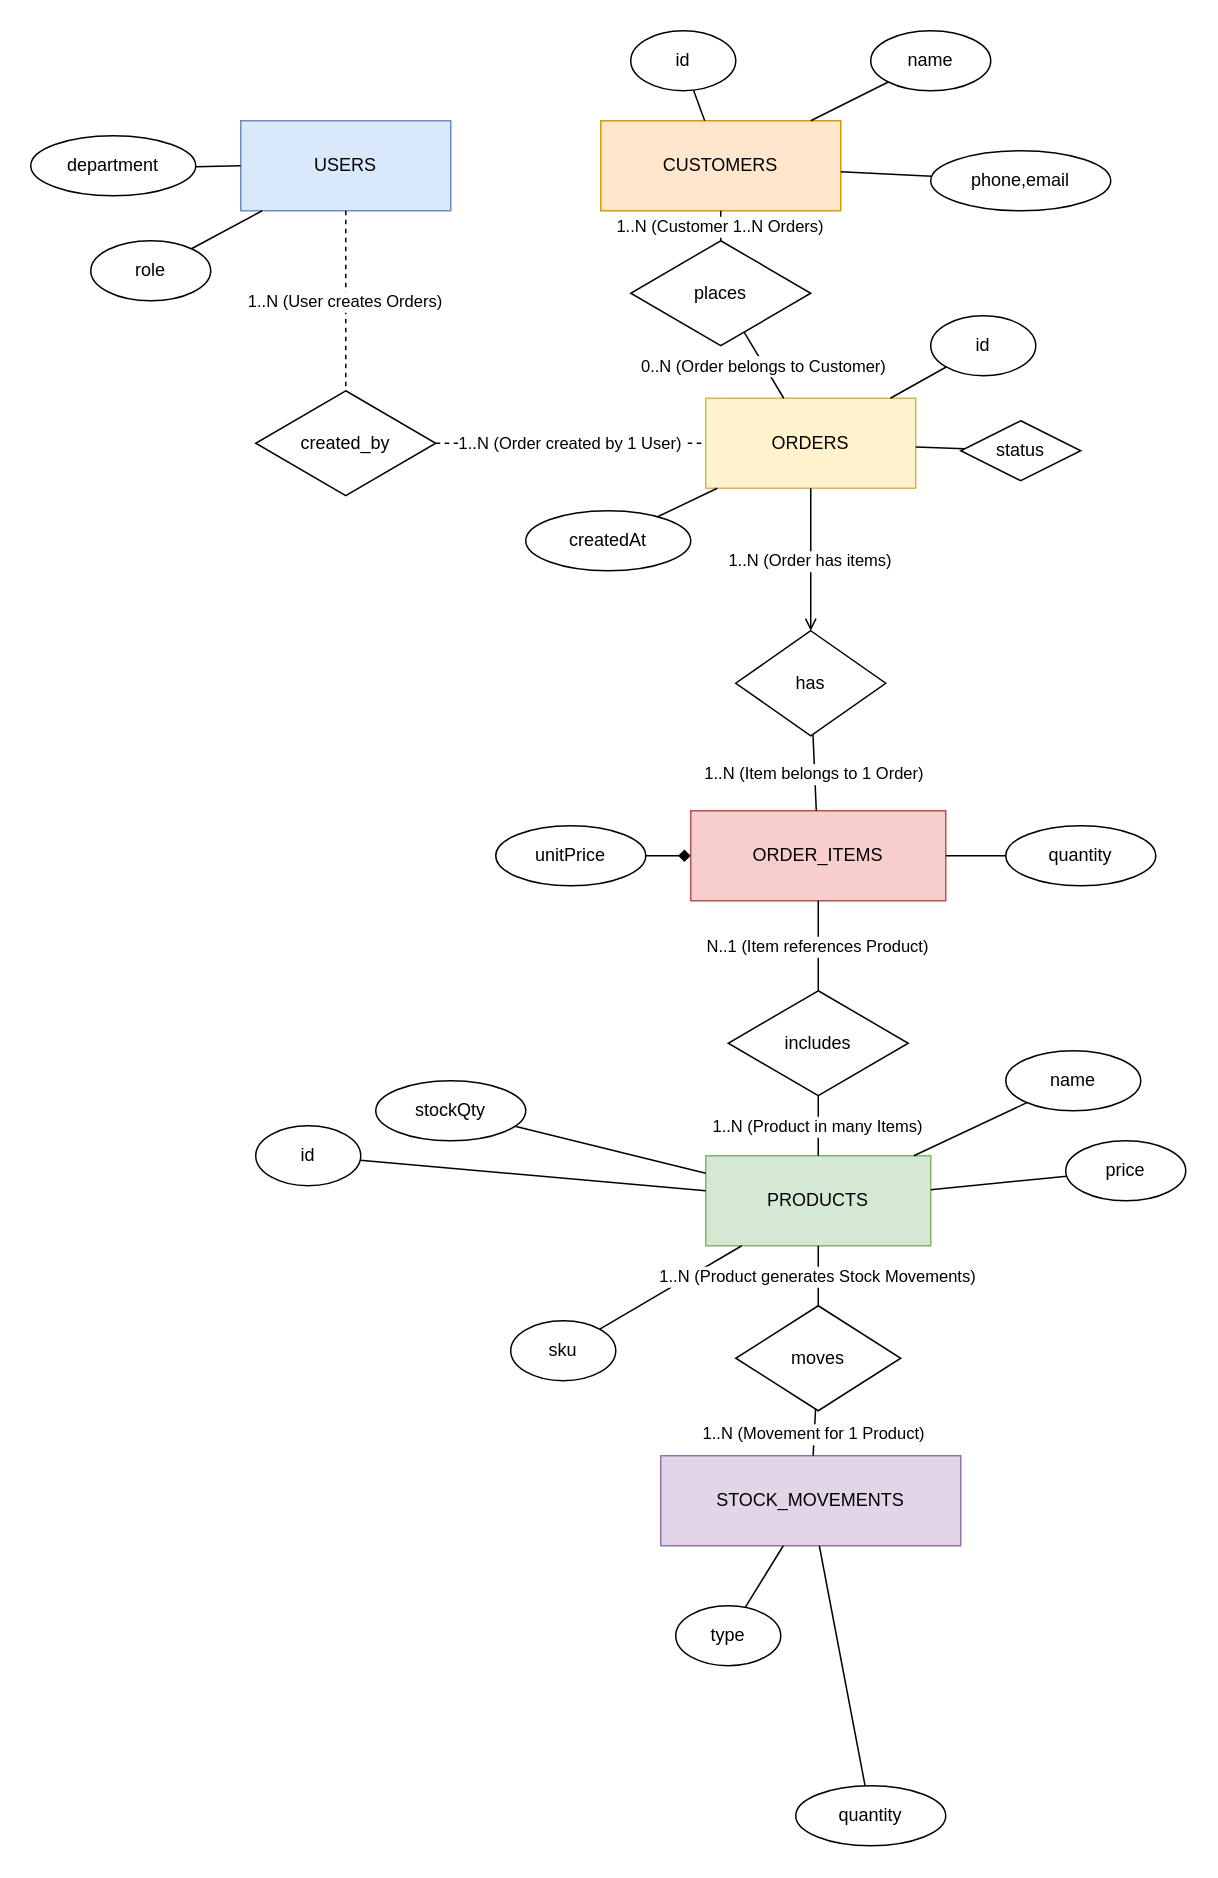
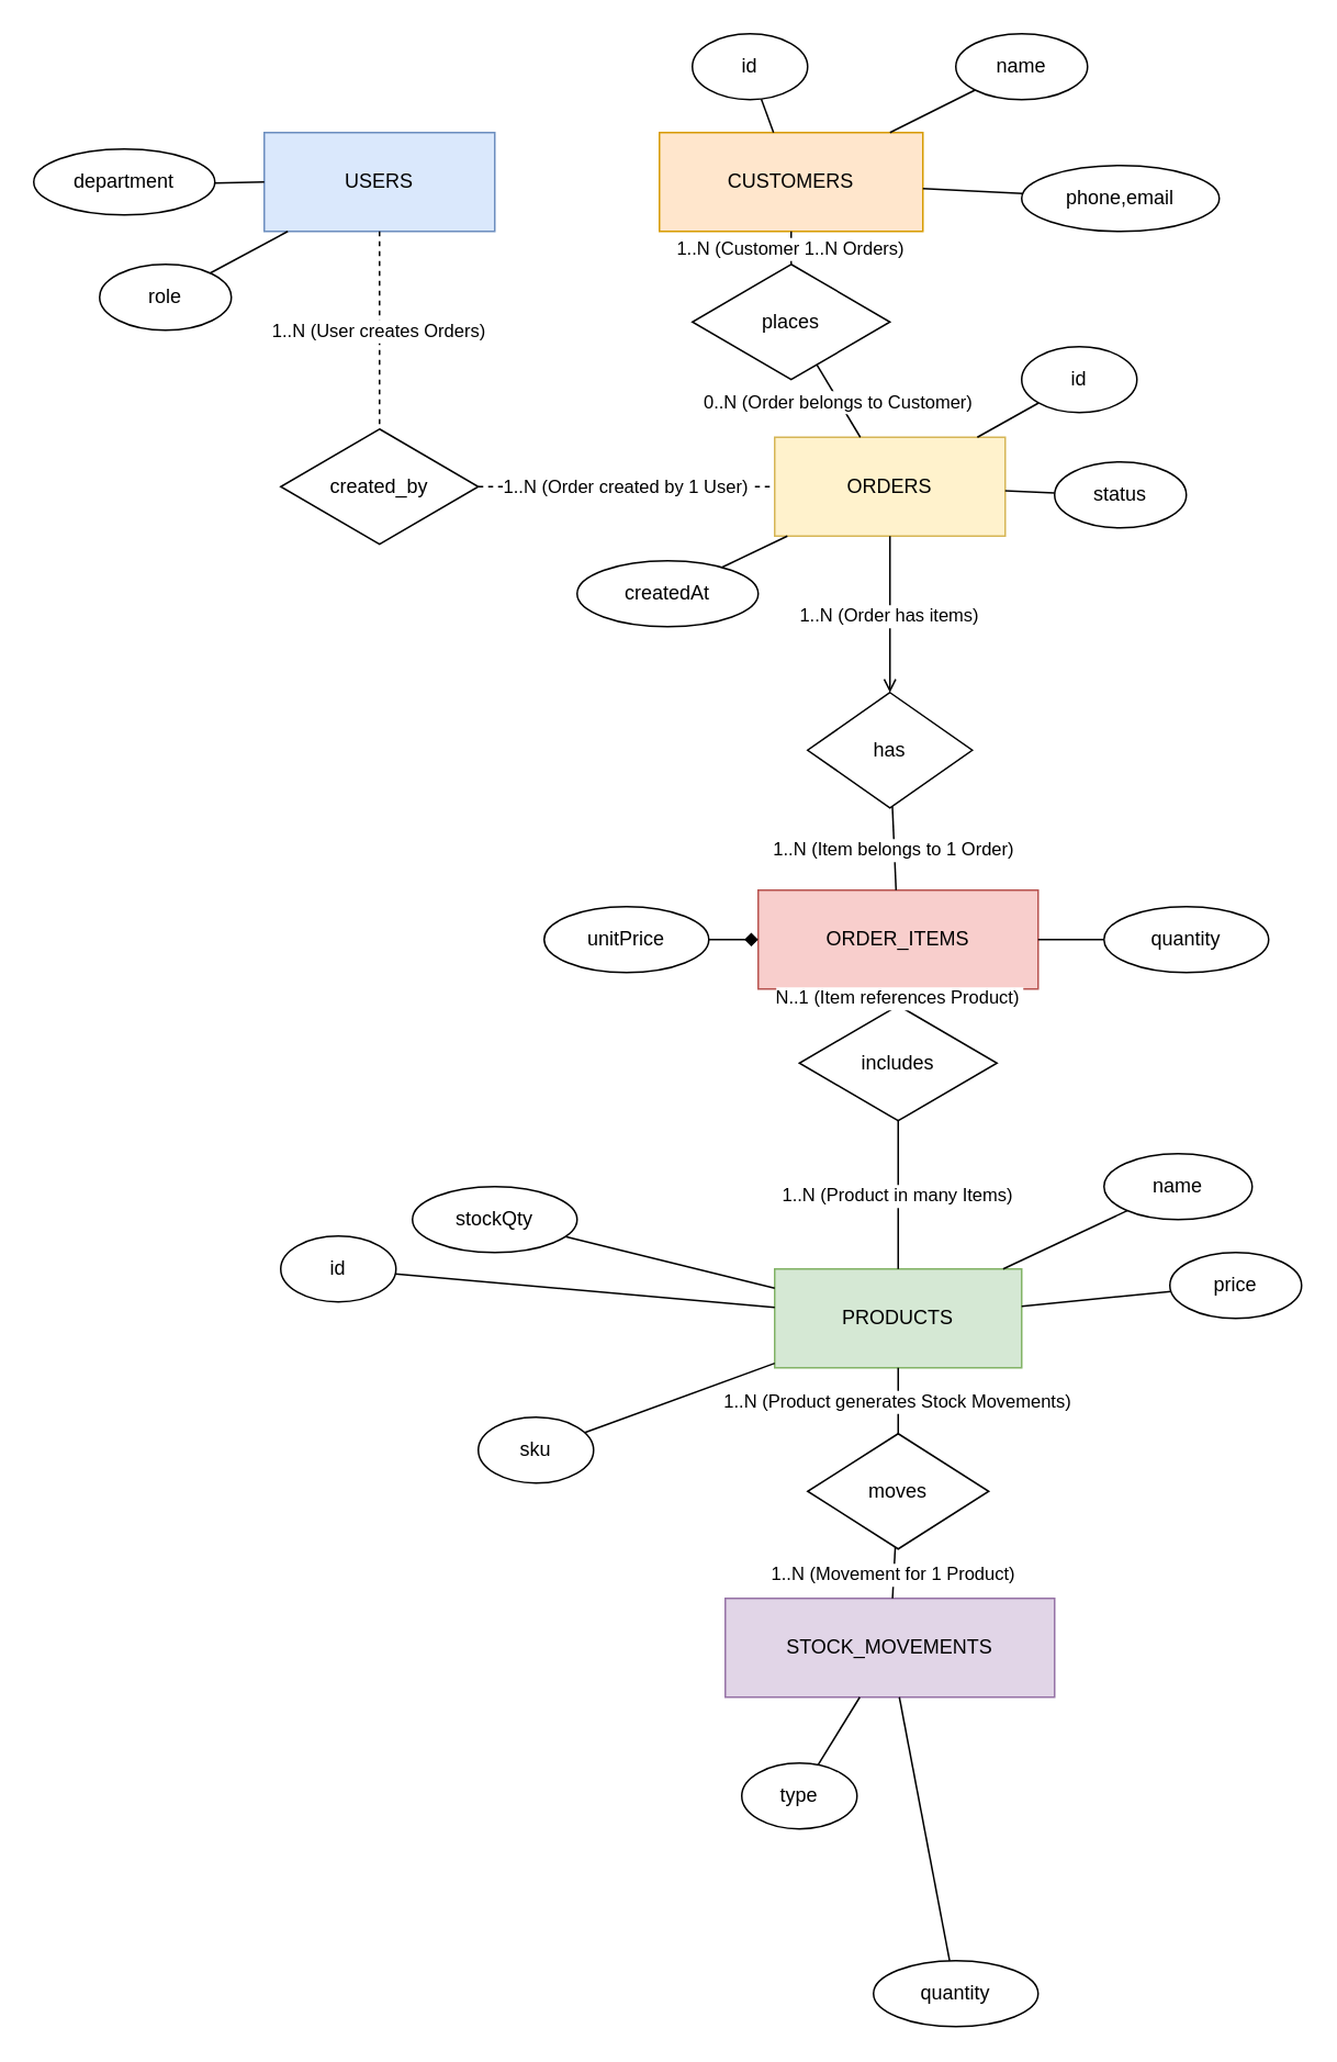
  <mxCell id="0" />
  <mxCell id="1" parent="0" />
  <mxCell id="2" value="USERS" style="shape=rectangle;whiteSpace=wrap;html=1;rounded=0;fillColor=#dae8fc;strokeColor=#6c8ebf;" parent="1" vertex="1"><mxGeometry x="160" y="80" width="140" height="60" as="geometry" /></mxCell>
  <mxCell id="3" value="CUSTOMERS" style="shape=rectangle;whiteSpace=wrap;html=1;rounded=0;fillColor=#ffe6cc;strokeColor=#d79b00;" parent="1" vertex="1"><mxGeometry x="400" y="80" width="160" height="60" as="geometry" /></mxCell>
  <mxCell id="4" value="ORDERS" style="shape=rectangle;whiteSpace=wrap;html=1;rounded=0;fillColor=#fff2cc;strokeColor=#d6b656;" parent="1" vertex="1"><mxGeometry x="470" y="265" width="140" height="60" as="geometry" /></mxCell>
  <mxCell id="5" value="ORDER_ITEMS" style="shape=rectangle;whiteSpace=wrap;html=1;rounded=0;fillColor=#f8cecc;strokeColor=#b85450;" parent="1" vertex="1"><mxGeometry x="460" y="540" width="170" height="60" as="geometry" /></mxCell>
  <mxCell id="6" value="PRODUCTS" style="shape=rectangle;whiteSpace=wrap;html=1;rounded=0;fillColor=#d5e8d4;strokeColor=#82b366;" parent="1" vertex="1"><mxGeometry x="470" y="770" width="150" height="60" as="geometry" /></mxCell>
  <mxCell id="7" value="STOCK_MOVEMENTS" style="shape=rectangle;whiteSpace=wrap;html=1;rounded=0;fillColor=#e1d5e7;strokeColor=#9673a6;" parent="1" vertex="1"><mxGeometry x="440" y="970" width="200" height="60" as="geometry" /></mxCell>
  <mxCell id="8" value="places" style="rhombus;whiteSpace=wrap;html=1;fillColor=#ffffff;strokeColor=#000000;" parent="1" vertex="1"><mxGeometry x="420" y="160" width="120" height="70" as="geometry" /></mxCell>
  <mxCell id="9" value="created_by" style="rhombus;whiteSpace=wrap;html=1;fillColor=#ffffff;strokeColor=#000000;" parent="1" vertex="1"><mxGeometry x="170" y="260" width="120" height="70" as="geometry" /></mxCell>
  <mxCell id="10" value="has" style="rhombus;whiteSpace=wrap;html=1;fillColor=#ffffff;strokeColor=#000000;" parent="1" vertex="1"><mxGeometry x="490" y="420" width="100" height="70" as="geometry" /></mxCell>
- <mxCell id="11" value="includes" style="rhombus;whiteSpace=wrap;html=1;fillColor=#ffffff;strokeColor=#000000;" parent="1" vertex="1"><mxGeometry x="485" y="660" width="120" height="70" as="geometry" /></mxCell>
+ <mxCell id="11" value="includes" style="rhombus;whiteSpace=wrap;html=1;fillColor=#ffffff;strokeColor=#000000;" parent="1" vertex="1"><mxGeometry x="485" y="610" width="120" height="70" as="geometry" /></mxCell>
  <mxCell id="12" value="moves" style="rhombus;whiteSpace=wrap;html=1;fillColor=#ffffff;strokeColor=#000000;" parent="1" vertex="1"><mxGeometry x="490" y="870" width="110" height="70" as="geometry" /></mxCell>
  <mxCell id="13" value="role" style="ellipse;whiteSpace=wrap;html=1;fillColor=#ffffff;" parent="1" vertex="1"><mxGeometry x="60" y="160" width="80" height="40" as="geometry" /></mxCell>
  <mxCell id="14" value="department" style="ellipse;whiteSpace=wrap;html=1;fillColor=#ffffff;" parent="1" vertex="1"><mxGeometry y="90" width="110" height="40" as="geometry" x="20" /></mxCell>
  <mxCell id="15" value="id" style="ellipse;whiteSpace=wrap;html=1;" parent="1" vertex="1"><mxGeometry x="420" y="20" width="70" height="40" as="geometry" /></mxCell>
  <mxCell id="16" value="name" style="ellipse;whiteSpace=wrap;html=1;" parent="1" vertex="1"><mxGeometry x="580" y="20" width="80" height="40" as="geometry" /></mxCell>
  <mxCell id="17" value="phone,email" style="ellipse;whiteSpace=wrap;html=1;" parent="1" vertex="1"><mxGeometry x="620" y="100" width="120" height="40" as="geometry" /></mxCell>
  <mxCell id="18" value="id" style="ellipse;whiteSpace=wrap;html=1;" parent="1" vertex="1"><mxGeometry x="620" y="210" width="70" height="40" as="geometry" /></mxCell>
- <mxCell id="19" value="status" style="rhombus;whiteSpace=wrap;html=1;" parent="1" vertex="1"><mxGeometry x="640" y="280" width="80" height="40" as="geometry" /></mxCell>
+ <mxCell id="19" value="status" style="ellipse;whiteSpace=wrap;html=1;" parent="1" vertex="1"><mxGeometry x="640" y="280" width="80" height="40" as="geometry" /></mxCell>
  <mxCell id="20" value="createdAt" style="ellipse;whiteSpace=wrap;html=1;" parent="1" vertex="1"><mxGeometry x="350" y="340" width="110" height="40" as="geometry" /></mxCell>
  <mxCell id="21" value="id" style="ellipse;whiteSpace=wrap;html=1;" parent="1" vertex="1"><mxGeometry x="170" y="750" width="70" height="40" as="geometry" /></mxCell>
  <mxCell id="22" value="name" style="ellipse;whiteSpace=wrap;html=1;" parent="1" vertex="1"><mxGeometry x="670" y="700" width="90" height="40" as="geometry" /></mxCell>
- <mxCell id="23" value="sku" style="ellipse;whiteSpace=wrap;html=1;" parent="1" vertex="1"><mxGeometry x="340" y="880" width="70" height="40" as="geometry" /></mxCell>
+ <mxCell id="23" value="sku" style="ellipse;whiteSpace=wrap;html=1;" parent="1" vertex="1"><mxGeometry x="290" y="860" width="70" height="40" as="geometry" /></mxCell>
  <mxCell id="24" value="price" style="ellipse;whiteSpace=wrap;html=1;" parent="1" vertex="1"><mxGeometry x="710" y="760" width="80" height="40" as="geometry" /></mxCell>
  <mxCell id="25" value="stockQty" style="ellipse;whiteSpace=wrap;html=1;" parent="1" vertex="1"><mxGeometry x="250" y="720" width="100" height="40" as="geometry" /></mxCell>
  <mxCell id="26" value="quantity" style="ellipse;whiteSpace=wrap;html=1;" parent="1" vertex="1"><mxGeometry x="670" y="550" width="100" height="40" as="geometry" /></mxCell>
  <mxCell id="27" value="unitPrice" style="ellipse;whiteSpace=wrap;html=1;" parent="1" vertex="1"><mxGeometry x="330" y="550" width="100" height="40" as="geometry" /></mxCell>
  <mxCell id="28" value="type" style="ellipse;whiteSpace=wrap;html=1;" parent="1" vertex="1"><mxGeometry x="450" y="1070" width="70" height="40" as="geometry" /></mxCell>
  <mxCell id="29" value="quantity" style="ellipse;whiteSpace=wrap;html=1;" parent="1" vertex="1"><mxGeometry x="530" y="1190" width="100" height="40" as="geometry" /></mxCell>
  <mxCell id="30" style="endArrow=none;rounded=0;" parent="1" source="13" target="2" edge="1"><mxGeometry relative="1" as="geometry" /></mxCell>
  <mxCell id="31" style="endArrow=none;rounded=0;" parent="1" source="14" target="2" edge="1"><mxGeometry relative="1" as="geometry" /></mxCell>
  <mxCell id="32" style="endArrow=none;rounded=0;" parent="1" source="15" target="3" edge="1"><mxGeometry relative="1" as="geometry" /></mxCell>
  <mxCell id="33" style="endArrow=none;rounded=0;" parent="1" source="16" target="3" edge="1"><mxGeometry relative="1" as="geometry" /></mxCell>
  <mxCell id="34" style="endArrow=none;rounded=0;" parent="1" source="17" target="3" edge="1"><mxGeometry relative="1" as="geometry" /></mxCell>
  <mxCell id="35" style="endArrow=none;rounded=0;" parent="1" source="18" target="4" edge="1"><mxGeometry relative="1" as="geometry" /></mxCell>
  <mxCell id="36" style="endArrow=none;rounded=0;" parent="1" source="19" target="4" edge="1"><mxGeometry relative="1" as="geometry" /></mxCell>
  <mxCell id="37" style="endArrow=none;rounded=0;" parent="1" source="20" target="4" edge="1"><mxGeometry relative="1" as="geometry" /></mxCell>
  <mxCell id="38" style="endArrow=none;rounded=0;" parent="1" source="21" target="6" edge="1"><mxGeometry relative="1" as="geometry" /></mxCell>
  <mxCell id="39" style="endArrow=none;rounded=0;" parent="1" source="22" target="6" edge="1"><mxGeometry relative="1" as="geometry" /></mxCell>
  <mxCell id="40" style="endArrow=none;rounded=0;" parent="1" source="23" target="6" edge="1"><mxGeometry relative="1" as="geometry" /></mxCell>
  <mxCell id="41" style="endArrow=none;rounded=0;" parent="1" source="24" target="6" edge="1"><mxGeometry relative="1" as="geometry" /></mxCell>
  <mxCell id="42" style="endArrow=none;rounded=0;" parent="1" source="25" target="6" edge="1"><mxGeometry relative="1" as="geometry" /></mxCell>
  <mxCell id="43" style="endArrow=none;rounded=0;" parent="1" source="26" target="5" edge="1"><mxGeometry relative="1" as="geometry" /></mxCell>
  <mxCell id="44" style="endArrow=diamond;rounded=0;" parent="1" source="27" target="5" edge="1"><mxGeometry relative="1" as="geometry" /></mxCell>
  <mxCell id="45" style="endArrow=none;rounded=0;" parent="1" source="28" target="7" edge="1"><mxGeometry relative="1" as="geometry" /></mxCell>
  <mxCell id="46" style="endArrow=none;rounded=0;" parent="1" source="29" target="7" edge="1"><mxGeometry relative="1" as="geometry" /></mxCell>
  <mxCell id="47" value="1..N (Customer 1..N Orders)" style="endArrow=none;rounded=0;" parent="1" source="3" target="8" edge="1"><mxGeometry relative="1" as="geometry" /></mxCell>
  <mxCell id="48" value="0..N (Order belongs to Customer)" style="endArrow=none;rounded=0;" parent="1" source="8" target="4" edge="1"><mxGeometry relative="1" as="geometry" /></mxCell>
  <mxCell id="49" value="1..N (User creates Orders)" style="endArrow=none;rounded=0;dashed=1;" parent="1" source="2" target="9" edge="1"><mxGeometry relative="1" as="geometry" /></mxCell>
  <mxCell id="50" value="1..N (Order created by 1 User)" style="endArrow=none;rounded=0;dashed=1;" parent="1" source="9" target="4" edge="1"><mxGeometry relative="1" as="geometry" /></mxCell>
  <mxCell id="51" value="1..N (Order has items)" style="endArrow=open;rounded=0;" parent="1" source="4" target="10" edge="1"><mxGeometry relative="1" as="geometry" /></mxCell>
  <mxCell id="52" value="1..N (Item belongs to 1 Order)" style="endArrow=none;rounded=0;" parent="1" source="10" target="5" edge="1"><mxGeometry relative="1" as="geometry" /></mxCell>
  <mxCell id="53" value="N..1 (Item references Product)" style="endArrow=none;rounded=0;" parent="1" source="5" target="11" edge="1"><mxGeometry relative="1" as="geometry" /></mxCell>
  <mxCell id="54" value="1..N (Product in many Items)" style="endArrow=none;rounded=0;" parent="1" source="11" target="6" edge="1"><mxGeometry relative="1" as="geometry" /></mxCell>
  <mxCell id="55" value="1..N (Product generates Stock Movements)" style="endArrow=none;rounded=0;" parent="1" source="6" target="12" edge="1"><mxGeometry relative="1" as="geometry" /></mxCell>
  <mxCell id="56" value="1..N (Movement for 1 Product)" style="endArrow=none;rounded=0;" parent="1" source="12" target="7" edge="1"><mxGeometry relative="1" as="geometry" /></mxCell>
